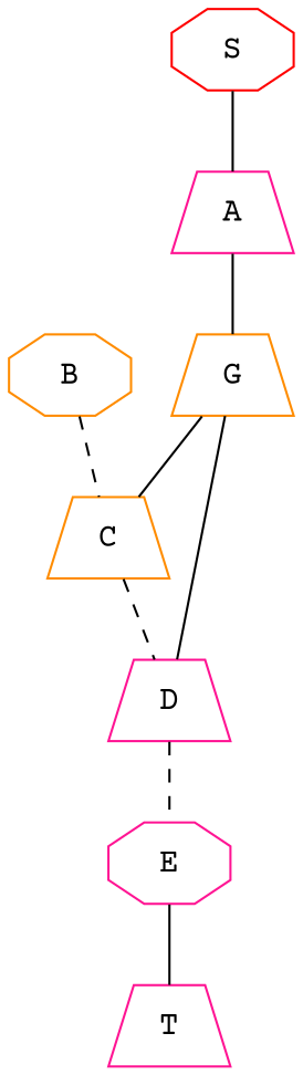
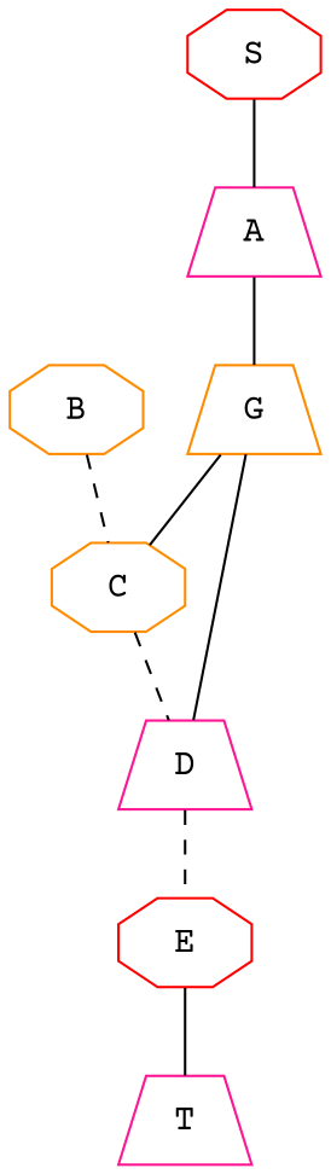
  graph {
    fontname="Courier Prime"
    node [color=deeppink fontname="Courier Prime" shape=octagon]
    edge [fontname="Courier Prime" style=solid]
    S [color=red]
    A [shape=trapezium]
    G [color=darkorange shape=trapezium]
    B [color=darkorange]
-   C [color=darkorange shape=trapezium]
+   C [color=darkorange]
    D [shape=trapezium]
-   E
+   E [color=red]
    T [shape=trapezium]
    S -- A
    A -- G
    G -- C
    G -- D
    B -- C [style=dashed]
    C -- D [style=dashed]
    D -- E [style=dashed]
    E -- T
  }
